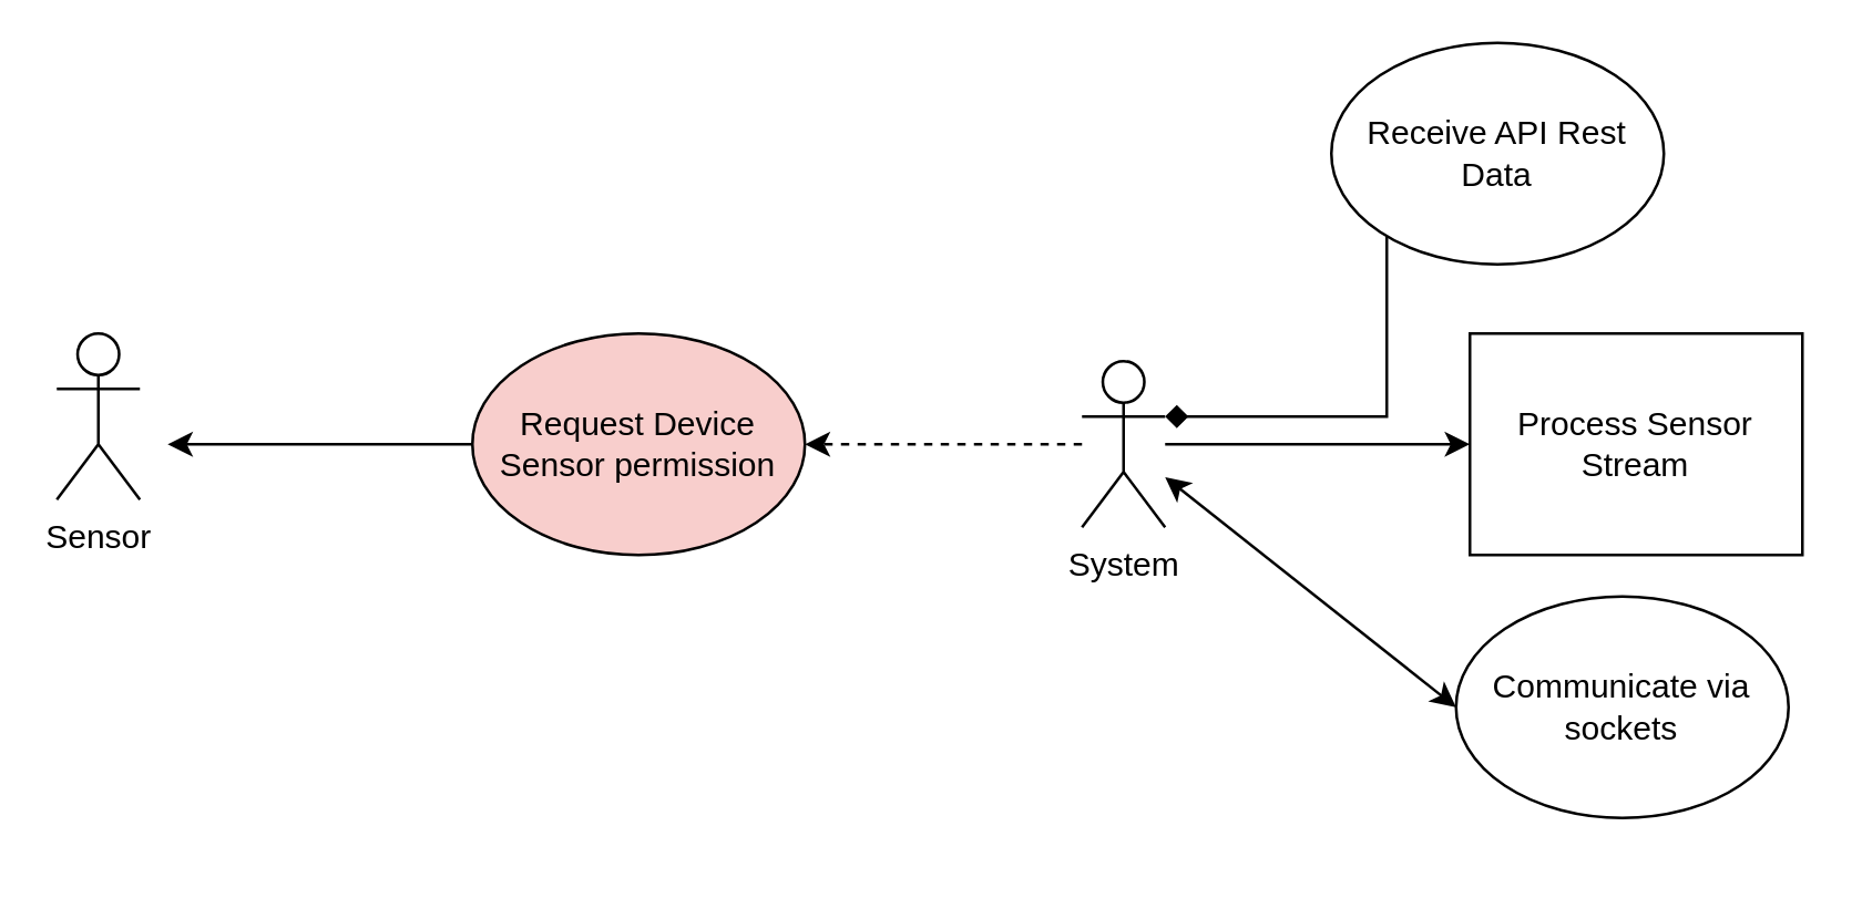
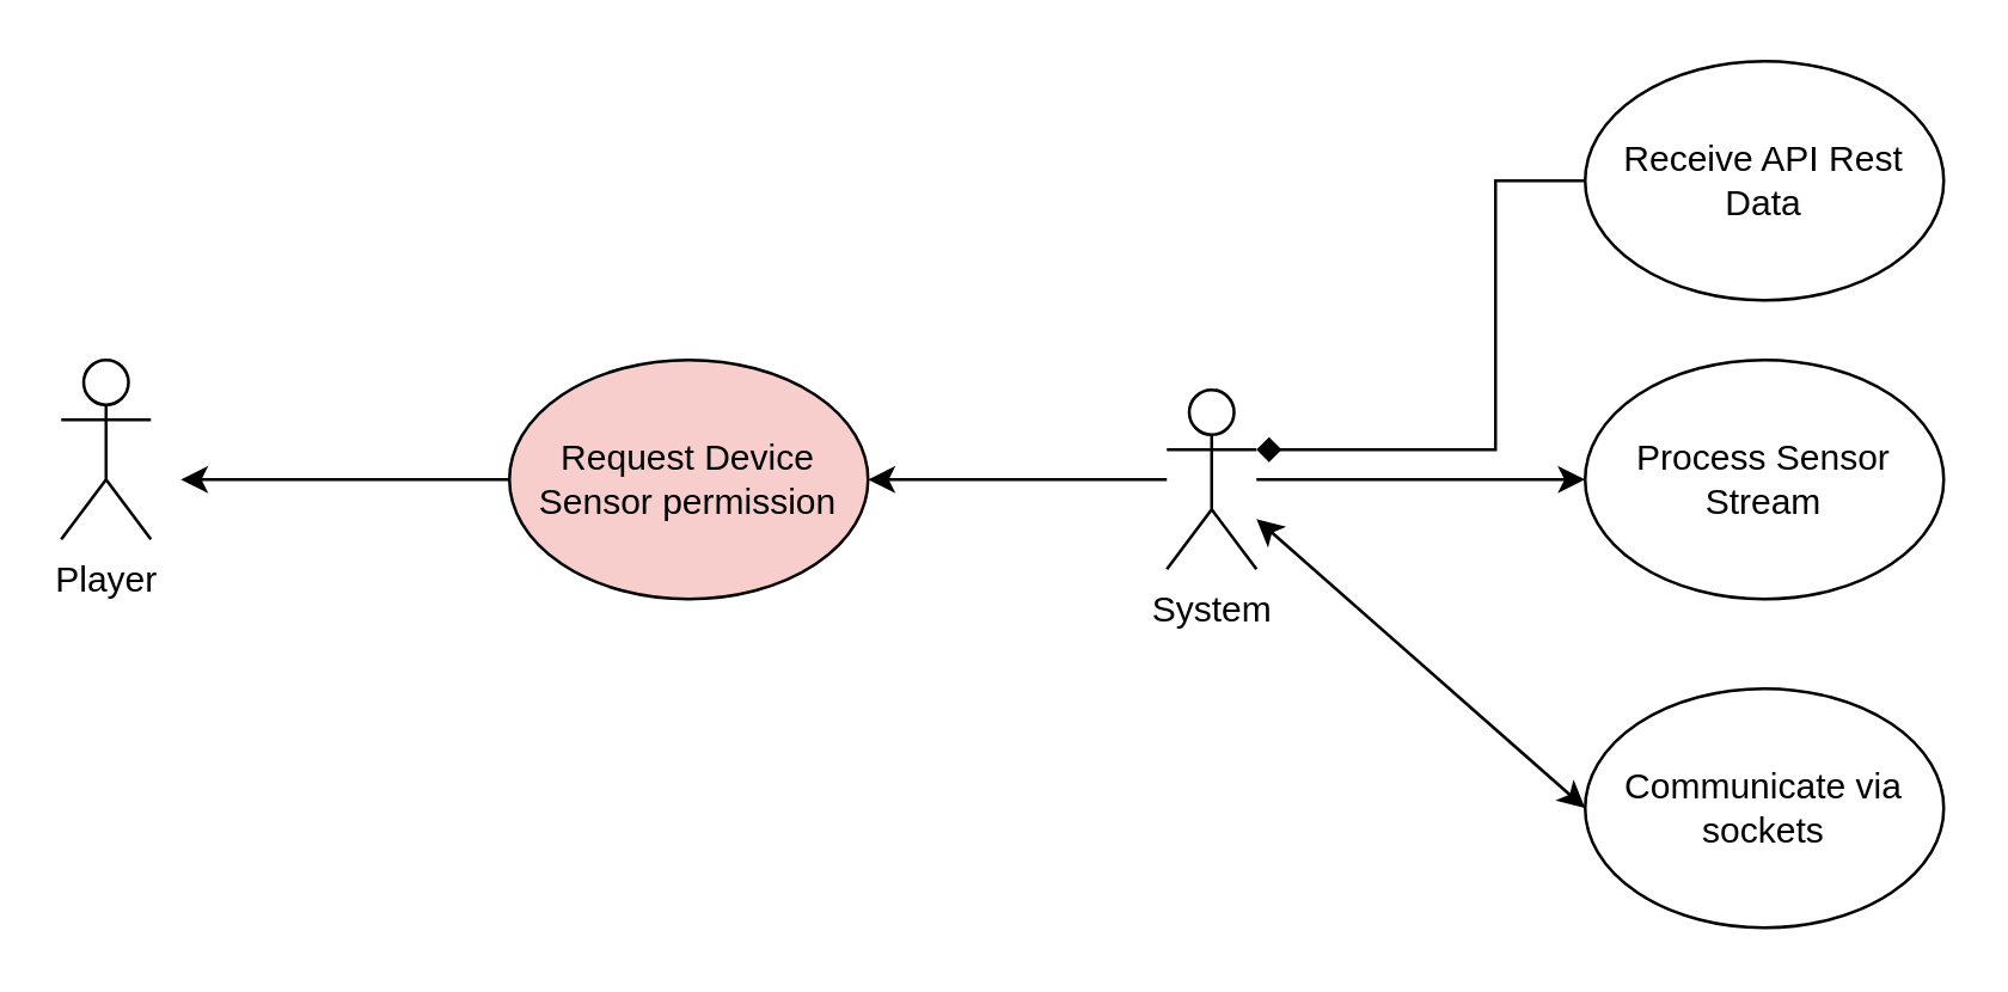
  <mxCell id="0" />
  <mxCell id="1" parent="0" />
  <mxCell id="2" style="edgeStyle=orthogonalEdgeStyle;rounded=0;orthogonalLoop=1;jettySize=auto;html=1;" edge="1" parent="1" source="3"><mxGeometry relative="1" as="geometry"><mxPoint x="60" y="160" as="targetPoint" /></mxGeometry></mxCell>
  <mxCell id="3" value="Request Device&lt;br&gt;Sensor permission" style="ellipse;whiteSpace=wrap;html=1;fillColor=#f8cecc;" vertex="1" parent="1"><mxGeometry x="170" y="120" width="120" height="80" as="geometry" /></mxCell>
- <mxCell id="4" value="Sensor" style="shape=umlActor;verticalLabelPosition=bottom;verticalAlign=top;html=1;outlineConnect=0;" vertex="1" parent="1"><mxGeometry x="20" y="120" width="30" height="60" as="geometry" /></mxCell>
- <mxCell id="5" style="edgeStyle=orthogonalEdgeStyle;rounded=0;orthogonalLoop=1;jettySize=auto;html=1;entryX=1;entryY=0.5;entryDx=0;entryDy=0;dashed=1;" edge="1" parent="1" source="7" target="3"><mxGeometry relative="1" as="geometry" /></mxCell>
+ <mxCell id="4" value="Player" style="shape=umlActor;verticalLabelPosition=bottom;verticalAlign=top;html=1;outlineConnect=0;" vertex="1" parent="1"><mxGeometry x="20" y="120" width="30" height="60" as="geometry" /></mxCell>
+ <mxCell id="5" style="edgeStyle=orthogonalEdgeStyle;rounded=0;orthogonalLoop=1;jettySize=auto;html=1;entryX=1;entryY=0.5;entryDx=0;entryDy=0;" edge="1" parent="1" source="7" target="3"><mxGeometry relative="1" as="geometry" /></mxCell>
  <mxCell id="6" style="edgeStyle=orthogonalEdgeStyle;rounded=0;orthogonalLoop=1;jettySize=auto;html=1;" edge="1" parent="1" source="7" target="8"><mxGeometry relative="1" as="geometry"><mxPoint x="420" y="160" as="sourcePoint" /></mxGeometry></mxCell>
  <mxCell id="7" value="System&lt;br&gt;" style="shape=umlActor;verticalLabelPosition=bottom;verticalAlign=top;html=1;outlineConnect=0;" vertex="1" parent="1"><mxGeometry x="390" y="130" width="30" height="60" as="geometry" /></mxCell>
- <mxCell id="8" value="Process Sensor Stream" style="whiteSpace=wrap;html=1;rounded=0;" vertex="1" parent="1"><mxGeometry x="530" y="120" width="120" height="80" as="geometry" /></mxCell>
+ <mxCell id="8" value="Process Sensor Stream" style="ellipse;whiteSpace=wrap;html=1;" vertex="1" parent="1"><mxGeometry x="530" y="120" width="120" height="80" as="geometry" /></mxCell>
  <mxCell id="9" style="edgeStyle=orthogonalEdgeStyle;rounded=0;orthogonalLoop=1;jettySize=auto;html=1;entryX=1;entryY=0.333;entryDx=0;entryDy=0;entryPerimeter=0;endArrow=diamond;" edge="1" parent="1" source="10" target="7"><mxGeometry relative="1" as="geometry"><mxPoint x="405" y="130" as="targetPoint" /><Array as="points"><mxPoint x="500" y="60" /><mxPoint x="500" y="150" /></Array></mxGeometry></mxCell>
- <mxCell id="10" value="Receive API Rest Data" style="ellipse;whiteSpace=wrap;html=1;" vertex="1" parent="1"><mxGeometry x="480" y="15" width="120" height="80" as="geometry" /></mxCell>
- <mxCell id="11" value="Communicate via&lt;br&gt;sockets" style="ellipse;whiteSpace=wrap;html=1;" vertex="1" parent="1"><mxGeometry x="525" y="215" width="120" height="80" as="geometry" /></mxCell>
+ <mxCell id="10" value="Receive API Rest Data" style="ellipse;whiteSpace=wrap;html=1;" vertex="1" parent="1"><mxGeometry x="530" y="20" width="120" height="80" as="geometry" /></mxCell>
+ <mxCell id="11" value="Communicate via&lt;br&gt;sockets" style="ellipse;whiteSpace=wrap;html=1;" vertex="1" parent="1"><mxGeometry x="530" y="230" width="120" height="80" as="geometry" /></mxCell>
  <mxCell id="12" value="" style="endArrow=classic;startArrow=classic;html=1;exitX=0;exitY=0.5;exitDx=0;exitDy=0;" edge="1" parent="1" source="11" target="7"><mxGeometry width="50" height="50" relative="1" as="geometry"><mxPoint x="450" y="340" as="sourcePoint" /><mxPoint x="500" y="290" as="targetPoint" /></mxGeometry></mxCell>
